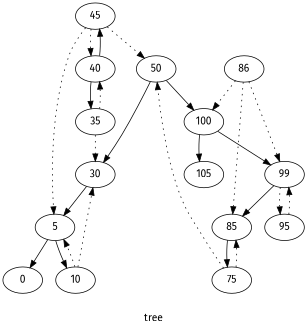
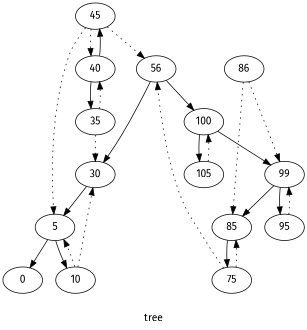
  digraph {
    fontname="Fira Sans"
    label=tree
    node [fontname="Fira Sans"]
    edge [fontname="Fira Sans" style=dotted]
-   50 [root=true]
+   50 [root=true label=56]
    30
    100
    5
    n5 [label=99]
    105
    0
    10
    40
    35
    45
    85
    95
    75
    86
    50 -> 30 [style=""]
    50 -> 100 [style=""]
    30 -> 5 [style=""]
    100 -> n5 [style=""]
    100 -> 105 [style=""]
    5 -> 0 [style=""]
    5 -> 10 [style=""]
    n5 -> 85 [style=""]
-   n5 -> 95
-   86 -> 100
+   n5 -> 95 [style=""]
+   105 -> 100
    10 -> 30
    10 -> 5
    40 -> 35 [style=""]
    40 -> 45 [style=""]
    35 -> 30
    35 -> 40
    45 -> 50
    45 -> 5
    45 -> 40
    85 -> 75 [style=""]
    95 -> n5
    75 -> 50
    75 -> 85
    86 -> n5
    86 -> 85
  }
